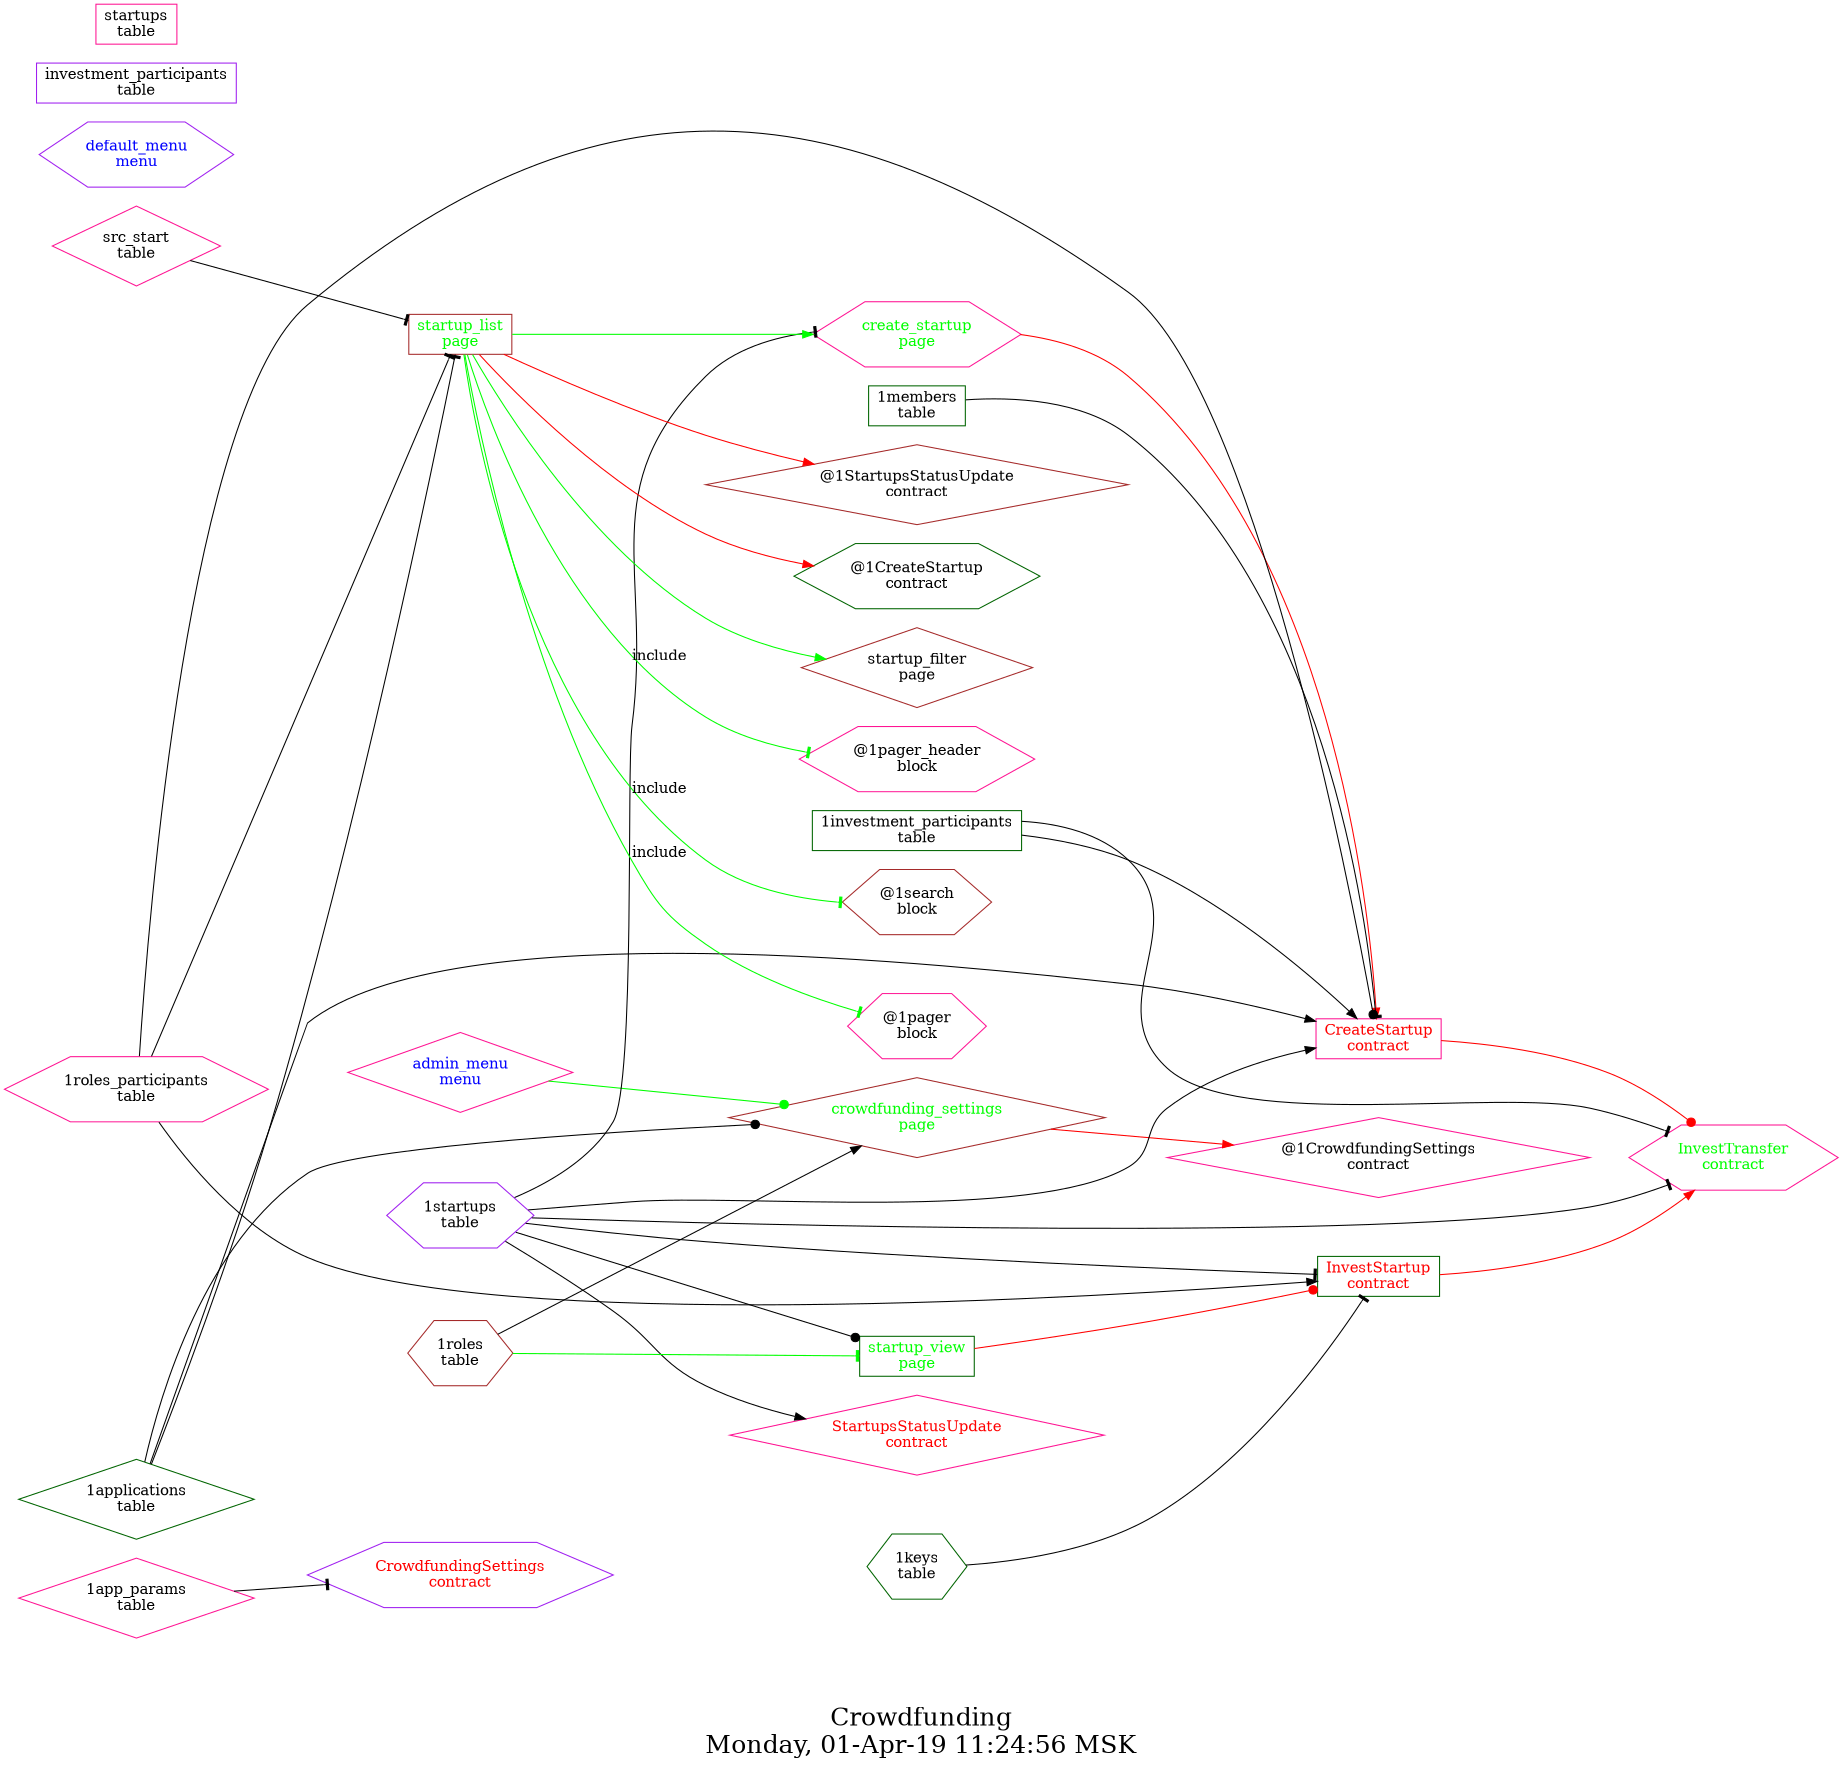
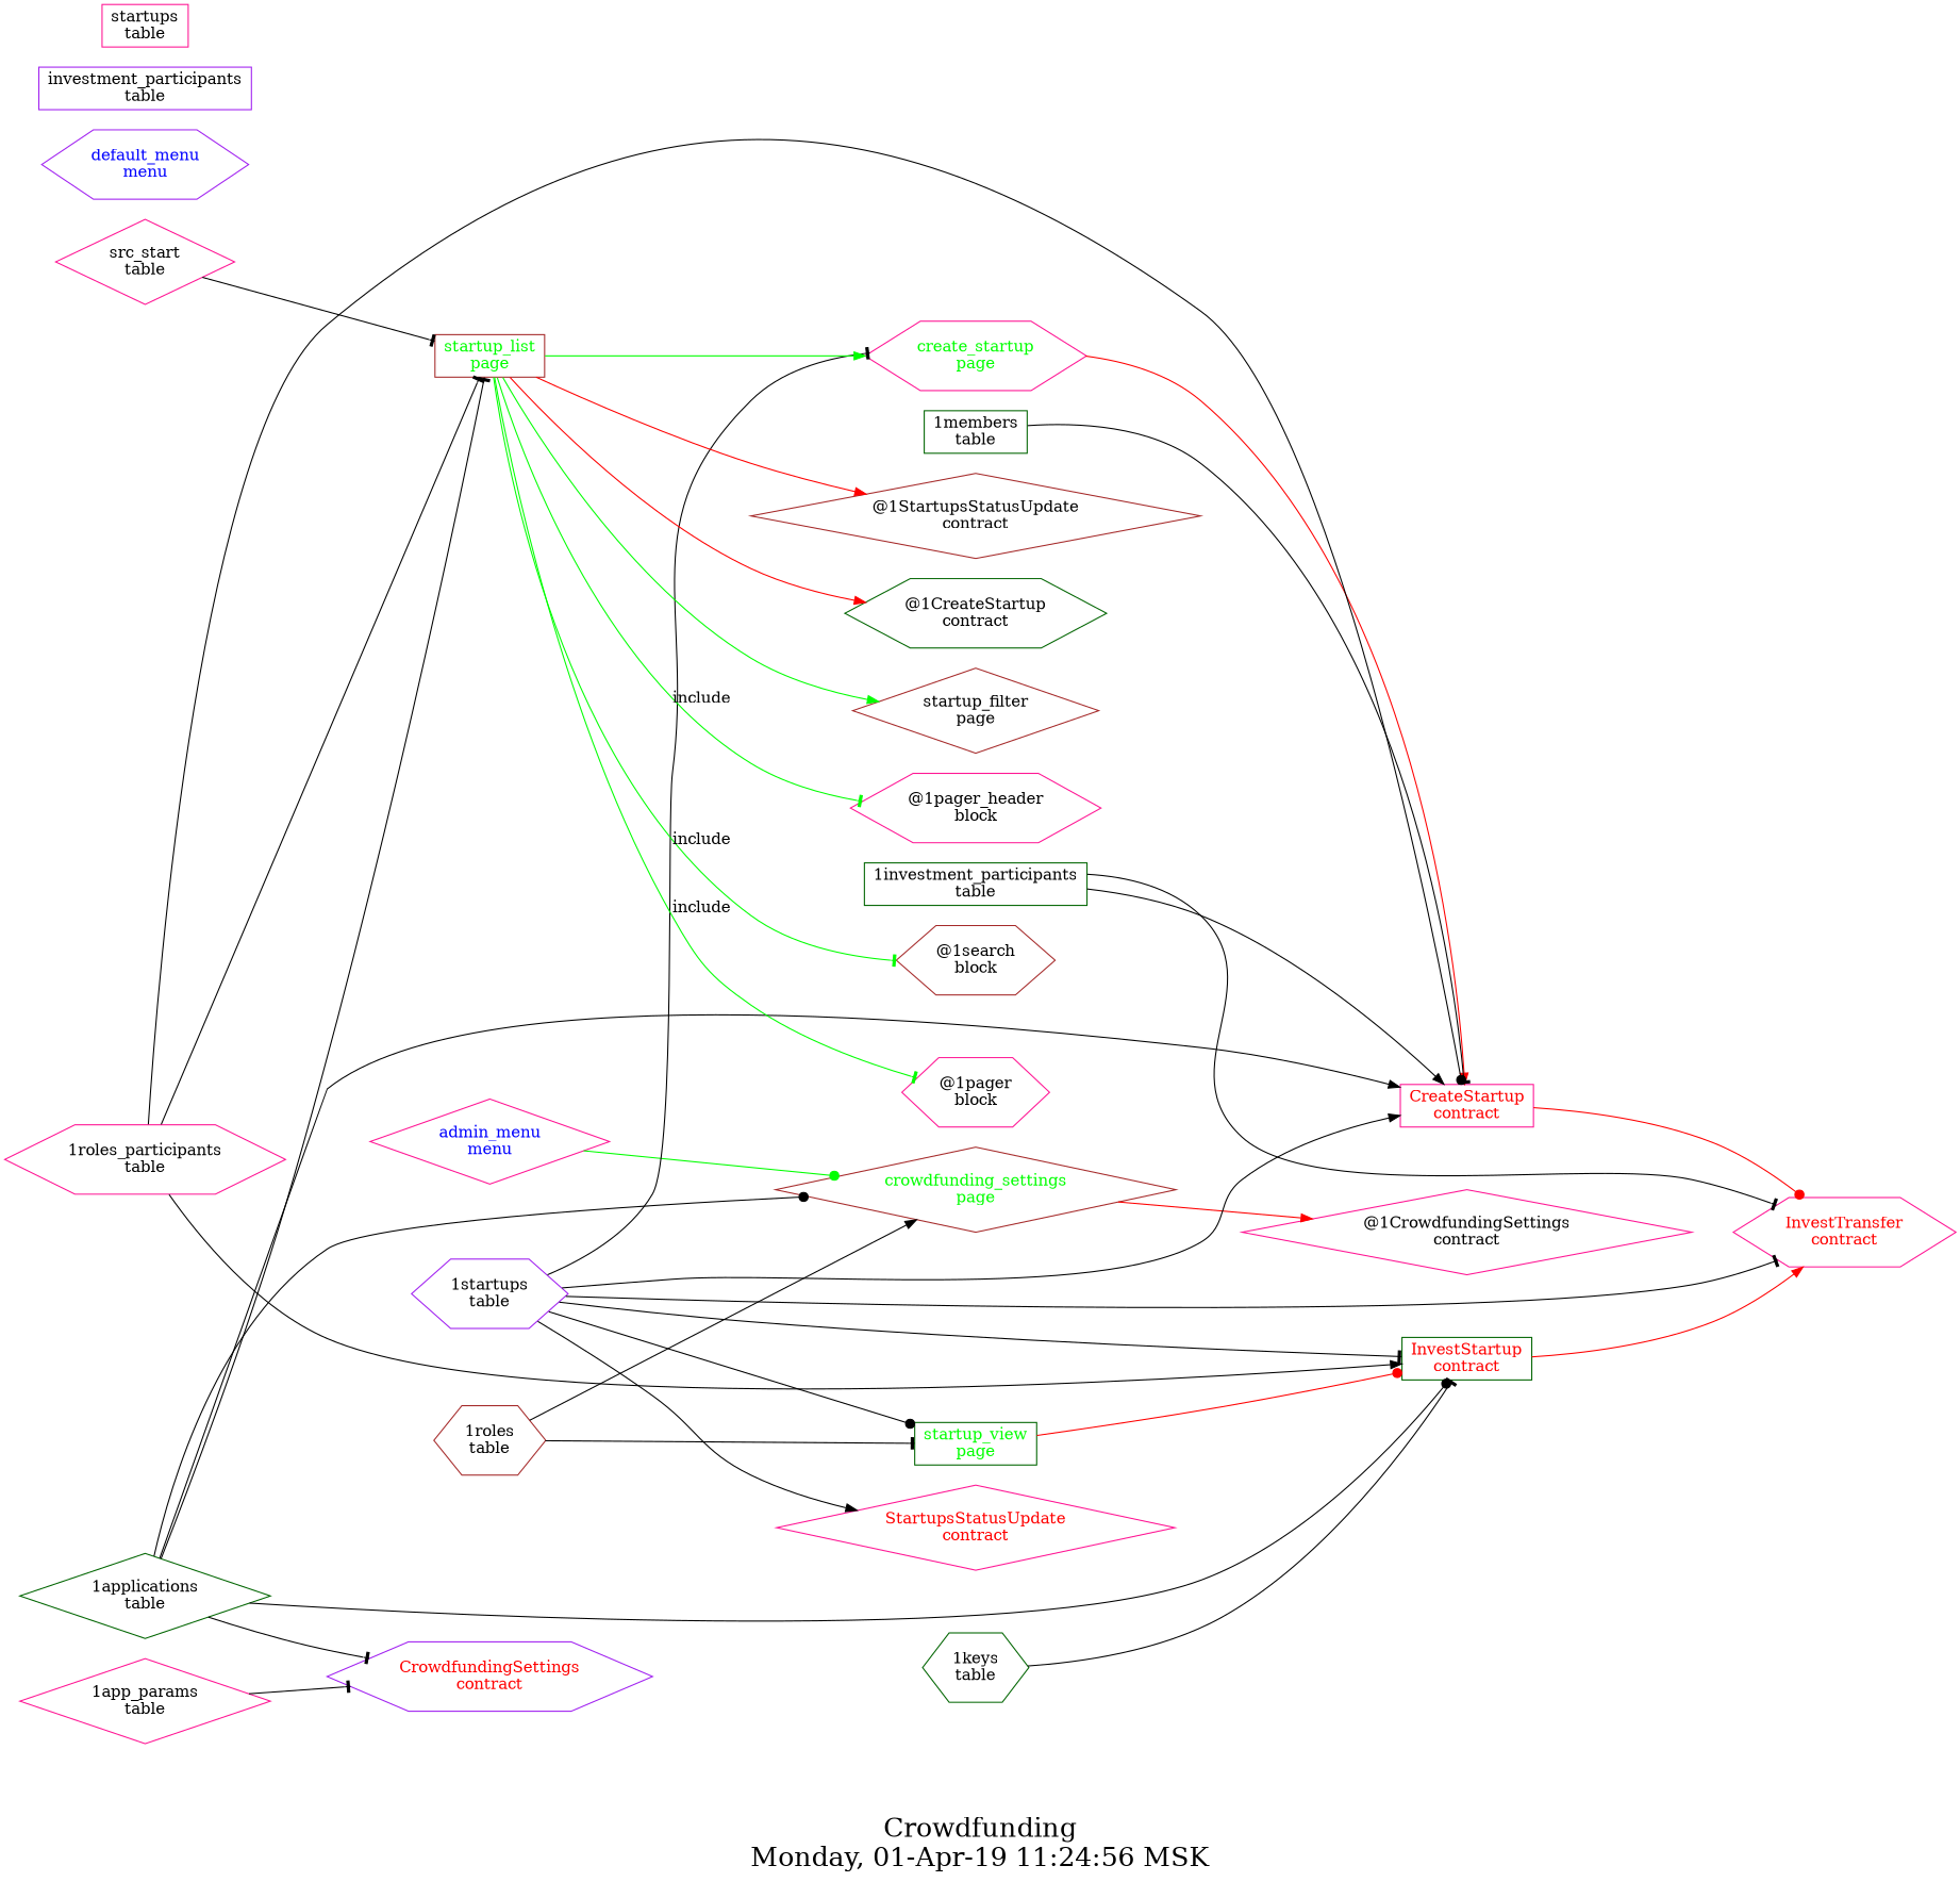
  digraph {
    fontsize=24
    label="Crowdfunding\nMonday, 01-Apr-19 11:24:56 MSK"
    nojustify=true
    ordering=out
    rankdir=LR
    node [color=deeppink shape=hexagon]
    edge [arrowhead=tee]
    "admin_menu\nmenu" [fontcolor=blue group=menus shape=diamond]
    "crowdfunding_settings\npage" [color=brown fontcolor=green group=pages shape=diamond]
    "@1CrowdfundingSettings\ncontract" [shape=diamond]
    "default_menu\nmenu" [color=purple fontcolor=blue group=menus]
    "create_startup\npage" [fontcolor=green group=pages]
    "CreateStartup\ncontract" [fontcolor=red group=contracts shape=box]
-   "InvestTransfer\ncontract" [fontcolor=green group=contracts]
+   "InvestTransfer\ncontract" [fontcolor=red group=contracts]
    "1startups\ntable" [color=purple]
    "startup_view\npage" [color=darkgreen fontcolor=green group=pages shape=box]
    "InvestStartup\ncontract" [color=darkgreen fontcolor=red group=contracts shape=box]
    "StartupsStatusUpdate\ncontract" [fontcolor=red group=contracts shape=diamond]
    "1applications\ntable" [color=darkgreen shape=diamond]
    "startup_list\npage" [color=brown fontcolor=green group=pages shape=box]
    "CrowdfundingSettings\ncontract" [color=purple fontcolor=red group=contracts]
    "@1StartupsStatusUpdate\ncontract" [color=brown shape=diamond]
    "@1CreateStartup\ncontract" [color=darkgreen]
    "startup_filter\npage" [color=brown shape=diamond]
    "@1pager_header\nblock"
    "@1search\nblock" [color=brown]
    "@1pager\nblock"
    "1roles\ntable" [color=brown]
    "1roles_participants\ntable"
    "src_start\ntable" [shape=diamond]
    "1investment_participants\ntable" [color=darkgreen shape=box]
    "1members\ntable" [color=darkgreen shape=box]
    "1app_params\ntable" [shape=diamond]
    "1keys\ntable" [color=darkgreen]
    "investment_participants\ntable" [color=purple group=tables shape=box]
    "startups\ntable" [group=tables shape=box]
    "admin_menu\nmenu" -> "crowdfunding_settings\npage" [arrowhead=dot color=green]
    "crowdfunding_settings\npage" -> "@1CrowdfundingSettings\ncontract" [arrowhead=normal color=red]
    "create_startup\npage" -> "CreateStartup\ncontract" [arrowhead=normal color=red]
    "CreateStartup\ncontract" -> "InvestTransfer\ncontract" [arrowhead=dot color=red]
    "1startups\ntable" -> "create_startup\npage"
    "1startups\ntable" -> "CreateStartup\ncontract" [arrowhead=normal]
    "1startups\ntable" -> "InvestTransfer\ncontract"
    "1startups\ntable" -> "startup_view\npage" [arrowhead=dot]
    "1startups\ntable" -> "InvestStartup\ncontract"
    "1startups\ntable" -> "StartupsStatusUpdate\ncontract" [arrowhead=normal]
    "startup_view\npage" -> "InvestStartup\ncontract" [arrowhead=dot color=red]
    "InvestStartup\ncontract" -> "InvestTransfer\ncontract" [arrowhead=normal color=red]
    "1applications\ntable" -> "crowdfunding_settings\npage" [arrowhead=dot]
    "1applications\ntable" -> "CreateStartup\ncontract" [arrowhead=normal]
+   "1applications\ntable" -> "InvestStartup\ncontract" [arrowhead=dot]
    "1applications\ntable" -> "startup_list\npage"
+   "1applications\ntable" -> "CrowdfundingSettings\ncontract"
    "startup_list\npage" -> "create_startup\npage" [arrowhead=normal color=green]
    "startup_list\npage" -> "@1StartupsStatusUpdate\ncontract" [arrowhead=normal color=red]
    "startup_list\npage" -> "@1CreateStartup\ncontract" [arrowhead=normal color=red]
    "startup_list\npage" -> "startup_filter\npage" [arrowhead=normal color=green]
    "startup_list\npage" -> "@1pager_header\nblock" [color=green label=include]
    "startup_list\npage" -> "@1search\nblock" [color=green label=include]
    "startup_list\npage" -> "@1pager\nblock" [color=green label=include]
    "1roles\ntable" -> "crowdfunding_settings\npage" [arrowhead=normal]
-   "1roles\ntable" -> "startup_view\npage" [color=green]
+   "1roles\ntable" -> "startup_view\npage"
    "1roles_participants\ntable" -> "CreateStartup\ncontract" [arrowhead=dot]
    "1roles_participants\ntable" -> "InvestStartup\ncontract" [arrowhead=normal]
    "1roles_participants\ntable" -> "startup_list\npage"
    "src_start\ntable" -> "startup_list\npage"
    "1investment_participants\ntable" -> "CreateStartup\ncontract" [arrowhead=normal]
    "1investment_participants\ntable" -> "InvestTransfer\ncontract"
    "1members\ntable" -> "CreateStartup\ncontract"
    "1app_params\ntable" -> "CrowdfundingSettings\ncontract"
    "1keys\ntable" -> "InvestStartup\ncontract"
  }
